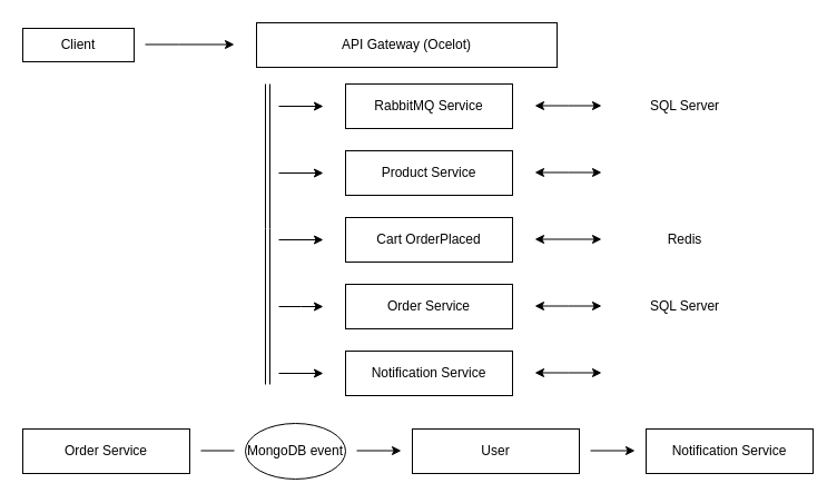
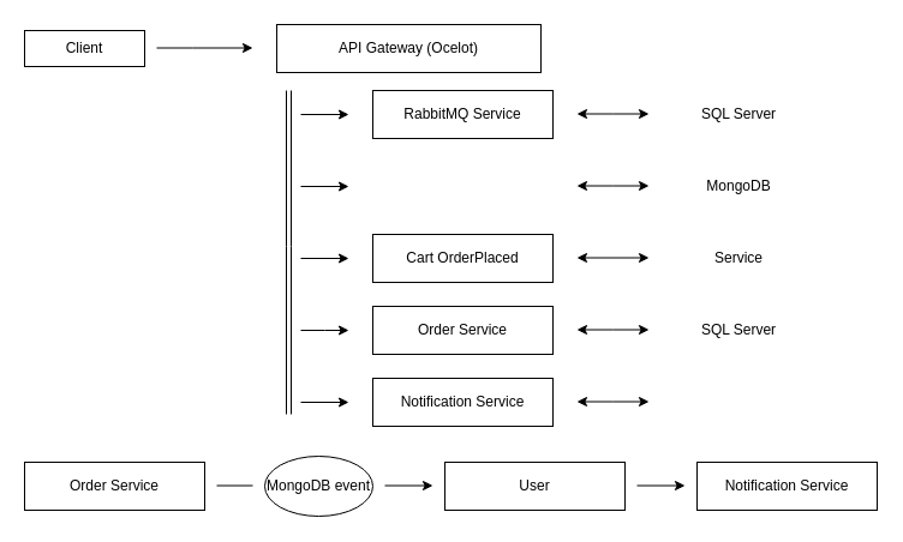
  <mxCell id="0" />
  <mxCell id="1" parent="0" />
  <mxCell id="2" value="Client" style="rounded=0;whiteSpace=wrap;html=1;" vertex="1" parent="1"><mxGeometry x="20" y="25" width="100" height="30" as="geometry" /></mxCell>
  <mxCell id="3" value="" style="endArrow=classic;html=1;rounded=0;" edge="1" parent="1"><mxGeometry width="50" height="50" relative="1" as="geometry"><mxPoint x="130" y="39.5" as="sourcePoint" /><mxPoint x="210" y="39.5" as="targetPoint" /><Array as="points"><mxPoint x="160" y="39.5" /></Array></mxGeometry></mxCell>
- <mxCell id="4" value="API Gateway (Ocelot)" style="rounded=0;whiteSpace=wrap;html=1;" vertex="1" parent="1"><mxGeometry x="230" y="20" width="270" height="40" as="geometry" /></mxCell>
+ <mxCell id="4" value="API Gateway (Ocelot)" style="rounded=0;whiteSpace=wrap;html=1;" vertex="1" parent="1"><mxGeometry x="230" y="20" width="220" height="40" as="geometry" /></mxCell>
  <mxCell id="5" value="" style="endArrow=classic;html=1;rounded=0;" edge="1" parent="1"><mxGeometry width="50" height="50" relative="1" as="geometry"><mxPoint x="250" y="95" as="sourcePoint" /><mxPoint x="290" y="95" as="targetPoint" /><Array as="points"><mxPoint x="290" y="95" /></Array></mxGeometry></mxCell>
  <mxCell id="6" value="" style="shape=link;html=1;rounded=0;" edge="1" parent="1"><mxGeometry width="100" relative="1" as="geometry"><mxPoint x="240" y="75" as="sourcePoint" /><mxPoint x="240" y="345" as="targetPoint" /><Array as="points"><mxPoint x="240" y="205" /></Array></mxGeometry></mxCell>
  <mxCell id="7" value="" style="endArrow=classic;html=1;rounded=0;" edge="1" parent="1"><mxGeometry width="50" height="50" relative="1" as="geometry"><mxPoint x="250" y="275" as="sourcePoint" /><mxPoint x="290" y="275" as="targetPoint" /><Array as="points"><mxPoint x="270" y="275" /><mxPoint x="290" y="275" /></Array></mxGeometry></mxCell>
  <mxCell id="8" value="" style="endArrow=classic;html=1;rounded=0;" edge="1" parent="1"><mxGeometry width="50" height="50" relative="1" as="geometry"><mxPoint x="250" y="155" as="sourcePoint" /><mxPoint x="290" y="155" as="targetPoint" /><Array as="points"><mxPoint x="290" y="155" /></Array></mxGeometry></mxCell>
  <mxCell id="9" value="" style="endArrow=classic;html=1;rounded=0;" edge="1" parent="1"><mxGeometry width="50" height="50" relative="1" as="geometry"><mxPoint x="250" y="215" as="sourcePoint" /><mxPoint x="290" y="215" as="targetPoint" /><Array as="points"><mxPoint x="290" y="215" /></Array></mxGeometry></mxCell>
  <mxCell id="10" value="" style="endArrow=classic;html=1;rounded=0;" edge="1" parent="1"><mxGeometry width="50" height="50" relative="1" as="geometry"><mxPoint x="250" y="335" as="sourcePoint" /><mxPoint x="290" y="335" as="targetPoint" /><Array as="points"><mxPoint x="290" y="335" /></Array></mxGeometry></mxCell>
  <mxCell id="11" value="RabbitMQ Service" style="rounded=0;whiteSpace=wrap;html=1;" vertex="1" parent="1"><mxGeometry x="310" y="75" width="150" height="40" as="geometry" /></mxCell>
- <mxCell id="12" value="Product Service" style="rounded=0;whiteSpace=wrap;html=1;" vertex="1" parent="1"><mxGeometry x="310" y="135" width="150" height="40" as="geometry" /></mxCell>
  <mxCell id="13" value="Cart OrderPlaced" style="rounded=0;whiteSpace=wrap;html=1;" vertex="1" parent="1"><mxGeometry x="310" y="195" width="150" height="40" as="geometry" /></mxCell>
  <mxCell id="14" value="Order Service" style="rounded=0;whiteSpace=wrap;html=1;" vertex="1" parent="1"><mxGeometry x="310" y="255" width="150" height="40" as="geometry" /></mxCell>
  <mxCell id="15" value="Notification Service" style="rounded=0;whiteSpace=wrap;html=1;" vertex="1" parent="1"><mxGeometry x="310" y="315" width="150" height="40" as="geometry" /></mxCell>
  <mxCell id="16" value="" style="endArrow=classic;startArrow=classic;html=1;rounded=0;" edge="1" parent="1"><mxGeometry width="50" height="50" relative="1" as="geometry"><mxPoint x="480" y="94.5" as="sourcePoint" /><mxPoint x="540" y="94.5" as="targetPoint" /><Array as="points"><mxPoint x="510" y="94.5" /></Array></mxGeometry></mxCell>
  <mxCell id="17" value="" style="endArrow=classic;startArrow=classic;html=1;rounded=0;" edge="1" parent="1"><mxGeometry width="50" height="50" relative="1" as="geometry"><mxPoint x="480" y="154.5" as="sourcePoint" /><mxPoint x="540" y="154.5" as="targetPoint" /><Array as="points"><mxPoint x="510" y="154.5" /></Array></mxGeometry></mxCell>
  <mxCell id="18" value="" style="endArrow=classic;startArrow=classic;html=1;rounded=0;" edge="1" parent="1"><mxGeometry width="50" height="50" relative="1" as="geometry"><mxPoint x="480" y="214.5" as="sourcePoint" /><mxPoint x="540" y="214.5" as="targetPoint" /><Array as="points" /></mxGeometry></mxCell>
  <mxCell id="19" value="" style="endArrow=classic;startArrow=classic;html=1;rounded=0;" edge="1" parent="1"><mxGeometry width="50" height="50" relative="1" as="geometry"><mxPoint x="480" y="274.5" as="sourcePoint" /><mxPoint x="540" y="274.5" as="targetPoint" /><Array as="points"><mxPoint x="510" y="274.5" /></Array></mxGeometry></mxCell>
  <mxCell id="20" value="" style="endArrow=classic;startArrow=classic;html=1;rounded=0;" edge="1" parent="1"><mxGeometry width="50" height="50" relative="1" as="geometry"><mxPoint x="480" y="334.5" as="sourcePoint" /><mxPoint x="540" y="334.5" as="targetPoint" /><Array as="points"><mxPoint x="510" y="334.5" /></Array></mxGeometry></mxCell>
  <mxCell id="21" value="SQL Server" style="text;html=1;align=center;verticalAlign=middle;whiteSpace=wrap;rounded=0;" vertex="1" parent="1"><mxGeometry x="570" y="80" width="90" height="30" as="geometry" /></mxCell>
- <mxCell id="23" value="Redis" style="text;html=1;align=center;verticalAlign=middle;whiteSpace=wrap;rounded=0;" vertex="1" parent="1"><mxGeometry x="570" y="200" width="90" height="30" as="geometry" /></mxCell>
+ <mxCell id="22" value="MongoDB" style="text;html=1;align=center;verticalAlign=middle;whiteSpace=wrap;rounded=0;" vertex="1" parent="1"><mxGeometry x="570" y="140" width="90" height="30" as="geometry" /></mxCell>
+ <mxCell id="23" value="Service" style="text;html=1;align=center;verticalAlign=middle;whiteSpace=wrap;rounded=0;" vertex="1" parent="1"><mxGeometry x="570" y="200" width="90" height="30" as="geometry" /></mxCell>
  <mxCell id="24" value="SQL Server" style="text;html=1;align=center;verticalAlign=middle;whiteSpace=wrap;rounded=0;" vertex="1" parent="1"><mxGeometry x="570" y="260" width="90" height="30" as="geometry" /></mxCell>
  <mxCell id="25" value="Order Service" style="rounded=0;whiteSpace=wrap;html=1;" vertex="1" parent="1"><mxGeometry x="20" y="385" width="150" height="40" as="geometry" /></mxCell>
  <mxCell id="26" value="" style="endArrow=none;html=1;rounded=0;" edge="1" parent="1"><mxGeometry width="50" height="50" relative="1" as="geometry"><mxPoint x="180" y="404.5" as="sourcePoint" /><mxPoint x="210" y="404.5" as="targetPoint" /></mxGeometry></mxCell>
  <mxCell id="27" value="MongoDB event" style="ellipse;whiteSpace=wrap;html=1;" vertex="1" parent="1"><mxGeometry x="220" y="380" width="90" height="50" as="geometry" /></mxCell>
  <mxCell id="28" value="" style="endArrow=classic;html=1;rounded=0;" edge="1" parent="1"><mxGeometry width="50" height="50" relative="1" as="geometry"><mxPoint x="320" y="404.5" as="sourcePoint" /><mxPoint x="360" y="404.5" as="targetPoint" /><Array as="points"><mxPoint x="360" y="404.5" /></Array></mxGeometry></mxCell>
  <mxCell id="29" value="User" style="rounded=0;whiteSpace=wrap;html=1;" vertex="1" parent="1"><mxGeometry x="370" y="385" width="150" height="40" as="geometry" /></mxCell>
  <mxCell id="30" value="" style="endArrow=classic;html=1;rounded=0;" edge="1" parent="1"><mxGeometry width="50" height="50" relative="1" as="geometry"><mxPoint x="530" y="404.5" as="sourcePoint" /><mxPoint x="570" y="404.5" as="targetPoint" /><Array as="points"><mxPoint x="570" y="404.5" /></Array></mxGeometry></mxCell>
  <mxCell id="31" value="Notification Service" style="rounded=0;whiteSpace=wrap;html=1;" vertex="1" parent="1"><mxGeometry x="580" y="385" width="150" height="40" as="geometry" /></mxCell>
